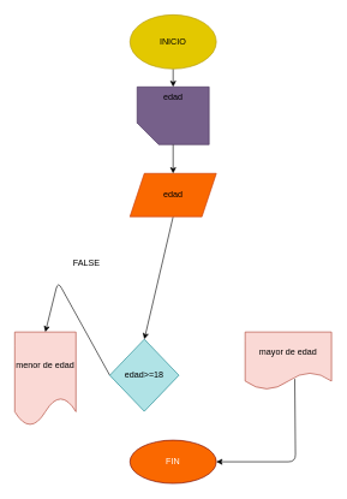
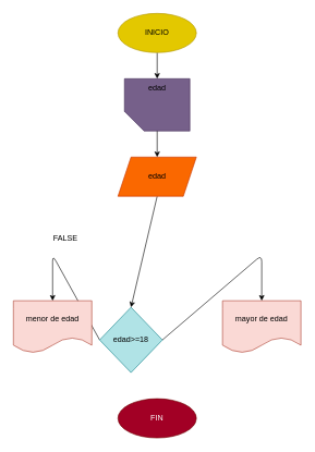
  <mxCell id="0" />
  <mxCell id="1" parent="0" />
  <mxCell id="2" style="edgeStyle=none;html=1;exitX=0.5;exitY=1;exitDx=0;exitDy=0;fontColor=#000000;" edge="1" parent="1" source="3" target="4"><mxGeometry relative="1" as="geometry" /></mxCell>
- <mxCell id="3" value="INICIO" style="ellipse;whiteSpace=wrap;html=1;fillColor=#e3c800;fontColor=#000000;strokeColor=#B09500;" vertex="1" parent="1"><mxGeometry x="180" y="20" width="120" height="75" as="geometry" /></mxCell>
+ <mxCell id="3" value="INICIO" style="ellipse;whiteSpace=wrap;html=1;fillColor=#e3c800;fontColor=#000000;strokeColor=#B09500;" vertex="1" parent="1"><mxGeometry x="180" width="120" height="60" as="geometry" y="20" /></mxCell>
  <mxCell id="4" value="" style="shape=card;whiteSpace=wrap;html=1;rotation=-90;fillColor=#76608a;fontColor=#ffffff;strokeColor=#432D57;" vertex="1" parent="1"><mxGeometry x="200" y="110" width="80" height="100" as="geometry" /></mxCell>
  <mxCell id="5" style="edgeStyle=none;html=1;exitX=0.5;exitY=1;exitDx=0;exitDy=0;entryX=0.5;entryY=0;entryDx=0;entryDy=0;fontColor=#000000;" edge="1" parent="1" source="6" target="9"><mxGeometry relative="1" as="geometry" /></mxCell>
  <mxCell id="6" value="edad" style="shape=parallelogram;perimeter=parallelogramPerimeter;whiteSpace=wrap;html=1;fixedSize=1;fillColor=#fa6800;fontColor=#000000;strokeColor=#C73500;" vertex="1" parent="1"><mxGeometry x="180" y="240" width="120" height="60" as="geometry" /></mxCell>
  <mxCell id="7" style="edgeStyle=none;html=1;exitX=0;exitY=0.5;exitDx=0;exitDy=0;entryX=0.5;entryY=0;entryDx=0;entryDy=0;fontColor=#000000;" edge="1" parent="1" source="9" target="11"><mxGeometry relative="1" as="geometry"><Array as="points"><mxPoint x="80" y="390" /></Array></mxGeometry></mxCell>
+ <mxCell id="8" style="edgeStyle=none;html=1;exitX=1;exitY=0.5;exitDx=0;exitDy=0;entryX=0.5;entryY=0;entryDx=0;entryDy=0;fontColor=#000000;" edge="1" parent="1" source="9" target="10"><mxGeometry relative="1" as="geometry"><Array as="points"><mxPoint x="400" y="390" /></Array></mxGeometry></mxCell>
  <mxCell id="9" value="edad&amp;gt;=18" style="rhombus;whiteSpace=wrap;html=1;fillColor=#b0e3e6;strokeColor=#0e8088;fontStyle=0;fontColor=#000000;" vertex="1" parent="1"><mxGeometry x="152" y="470" width="96" height="100" as="geometry" /></mxCell>
  <mxCell id="10" value="mayor de edad" style="shape=document;whiteSpace=wrap;html=1;boundedLbl=1;fillColor=#fad9d5;strokeColor=#ae4132;fontColor=#000000;" vertex="1" parent="1"><mxGeometry x="340" y="460" width="120" height="80" as="geometry" /></mxCell>
- <mxCell id="11" value="menor de edad" style="shape=document;whiteSpace=wrap;html=1;boundedLbl=1;fillColor=#fad9d5;strokeColor=#ae4132;fontColor=#000000;" vertex="1" parent="1"><mxGeometry x="20" y="460" width="85" height="130" as="geometry" /></mxCell>
- <mxCell id="12" value="FIN" style="ellipse;whiteSpace=wrap;html=1;fillColor=#fa6800;fontColor=#ffffff;strokeColor=#6F0000;" vertex="1" parent="1"><mxGeometry x="180" y="610" width="120" height="60" as="geometry" /></mxCell>
- <mxCell id="13" value="FALSE" style="text;html=1;strokeColor=none;fillColor=none;align=center;verticalAlign=middle;whiteSpace=wrap;rounded=0;fontColor=#000000;" vertex="1" parent="1"><mxGeometry x="90" y="350" width="60" height="30" as="geometry" /></mxCell>
+ <mxCell id="11" value="menor de edad" style="shape=document;whiteSpace=wrap;html=1;boundedLbl=1;fillColor=#fad9d5;strokeColor=#ae4132;fontColor=#000000;" vertex="1" parent="1"><mxGeometry x="20" y="460" width="120" height="80" as="geometry" /></mxCell>
+ <mxCell id="12" value="FIN" style="ellipse;whiteSpace=wrap;html=1;fillColor=#a20025;fontColor=#ffffff;strokeColor=#6F0000;" vertex="1" parent="1"><mxGeometry x="180" y="610" width="120" height="60" as="geometry" /></mxCell>
+ <mxCell id="13" value="FALSE" style="text;html=1;strokeColor=none;fillColor=none;align=center;verticalAlign=middle;whiteSpace=wrap;rounded=0;fontColor=#000000;" vertex="1" parent="1"><mxGeometry x="70" y="350" width="60" height="30" as="geometry" /></mxCell>
  <mxCell id="14" value="edad" style="text;html=1;strokeColor=none;fillColor=none;align=center;verticalAlign=middle;whiteSpace=wrap;rounded=0;fontColor=#000000;" vertex="1" parent="1"><mxGeometry x="210" y="120" width="60" height="30" as="geometry" /></mxCell>
  <mxCell id="15" value="" style="endArrow=classic;html=1;fontColor=#000000;entryX=0.5;entryY=0;entryDx=0;entryDy=0;" edge="1" parent="1" source="4" target="6"><mxGeometry width="50" height="50" relative="1" as="geometry"><mxPoint x="210" y="370" as="sourcePoint" /><mxPoint x="260" y="320" as="targetPoint" /></mxGeometry></mxCell>
- <mxCell id="16" value="" style="endArrow=classic;html=1;fontColor=#000000;entryX=1;entryY=0.5;entryDx=0;entryDy=0;exitX=0.575;exitY=0.813;exitDx=0;exitDy=0;exitPerimeter=0;" edge="1" parent="1" source="10" target="12"><mxGeometry width="50" height="50" relative="1" as="geometry"><mxPoint x="410" y="550" as="sourcePoint" /><mxPoint x="260" y="530" as="targetPoint" /><Array as="points"><mxPoint x="410" y="640" /></Array></mxGeometry></mxCell>
